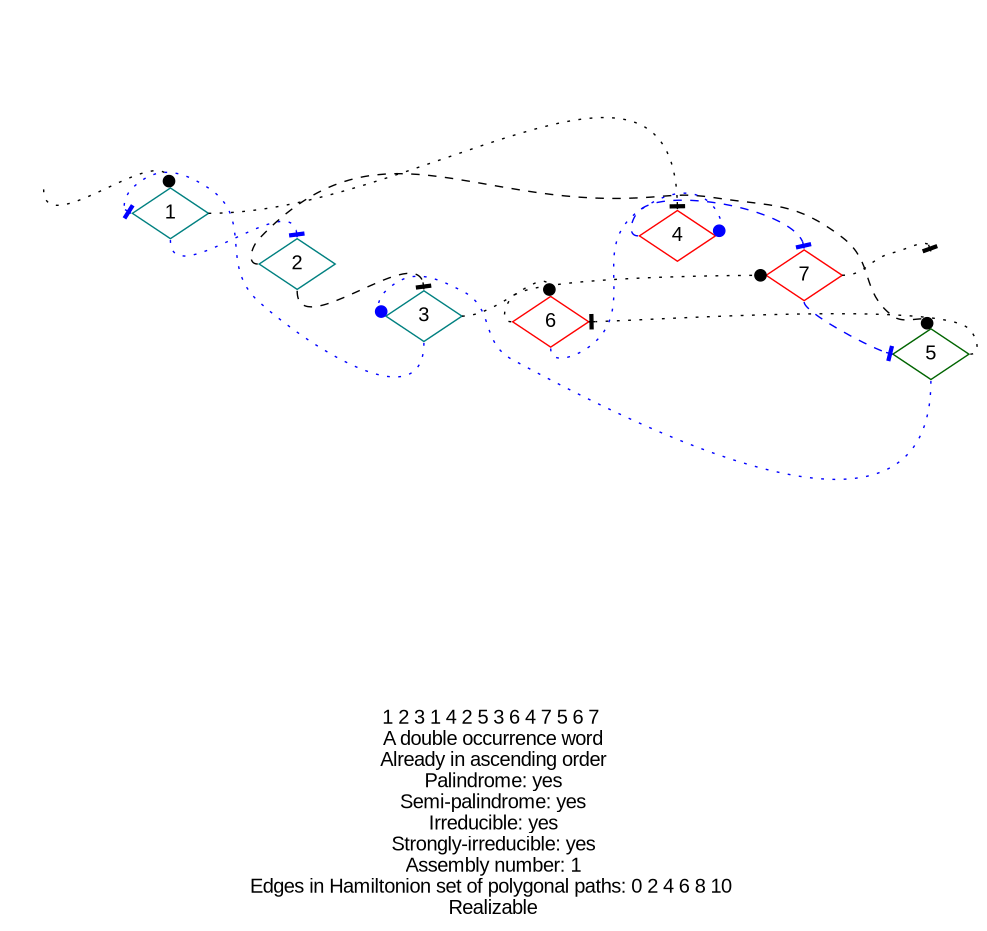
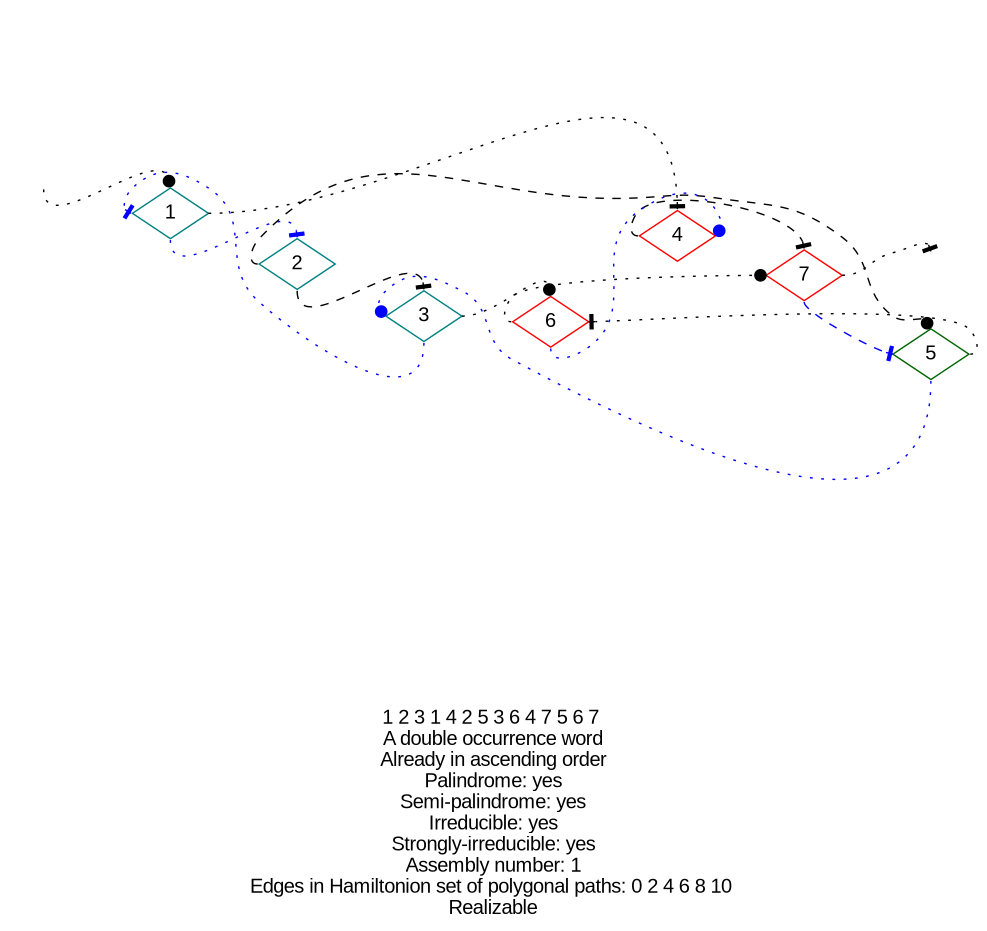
  digraph {
    fontname="Liberation Sans"
    label="1 2 3 1 4 2 5 3 6 4 7 5 6 7 \nA double occurrence word\nAlready in ascending order\nPalindrome: yes\nSemi-palindrome: yes\nIrreducible: yes\nStrongly-irreducible: yes\nAssembly number: 1\nEdges in Hamiltonion set of polygonal paths: 0 2 4 6 8 10 \nRealizable\n"
    rankdir=LR
    node [fontname="Liberation Sans" shape=diamond color=teal]
    edge [arrowhead=tee fontname="Liberation Sans" headport=n style=dotted tailport=s]
    a [style=invis color=""]
    1
    2
    4 [color=red]
    b [style=invis color=""]
    3
    5 [color=darkgreen]
    7 [color=red]
    6 [color=red]
    a -> 1 [arrowhead=dot]
    1 -> 2 [color=blue]
    1 -> 4 [tailport=e]
    2 -> 3 [style=dashed]
    2 -> 5 [arrowhead=dot style=dashed tailport=w]
-   4 -> 7 [style=dashed tailport=w color=blue]
+   4 -> 7 [style=dashed tailport=w]
    3 -> 1 [color=blue headport=w]
    3 -> 6 [arrowhead=dot tailport=e]
    5 -> 3 [arrowhead=dot color=blue headport=w]
    5 -> 6 [headport=e tailport=e]
    7 -> b [tailport=e]
    7 -> 5 [color=blue headport=w style=dashed]
    6 -> 4 [arrowhead=dot color=blue headport=e]
    6 -> 7 [arrowhead=dot headport=w tailport=w]
  }
